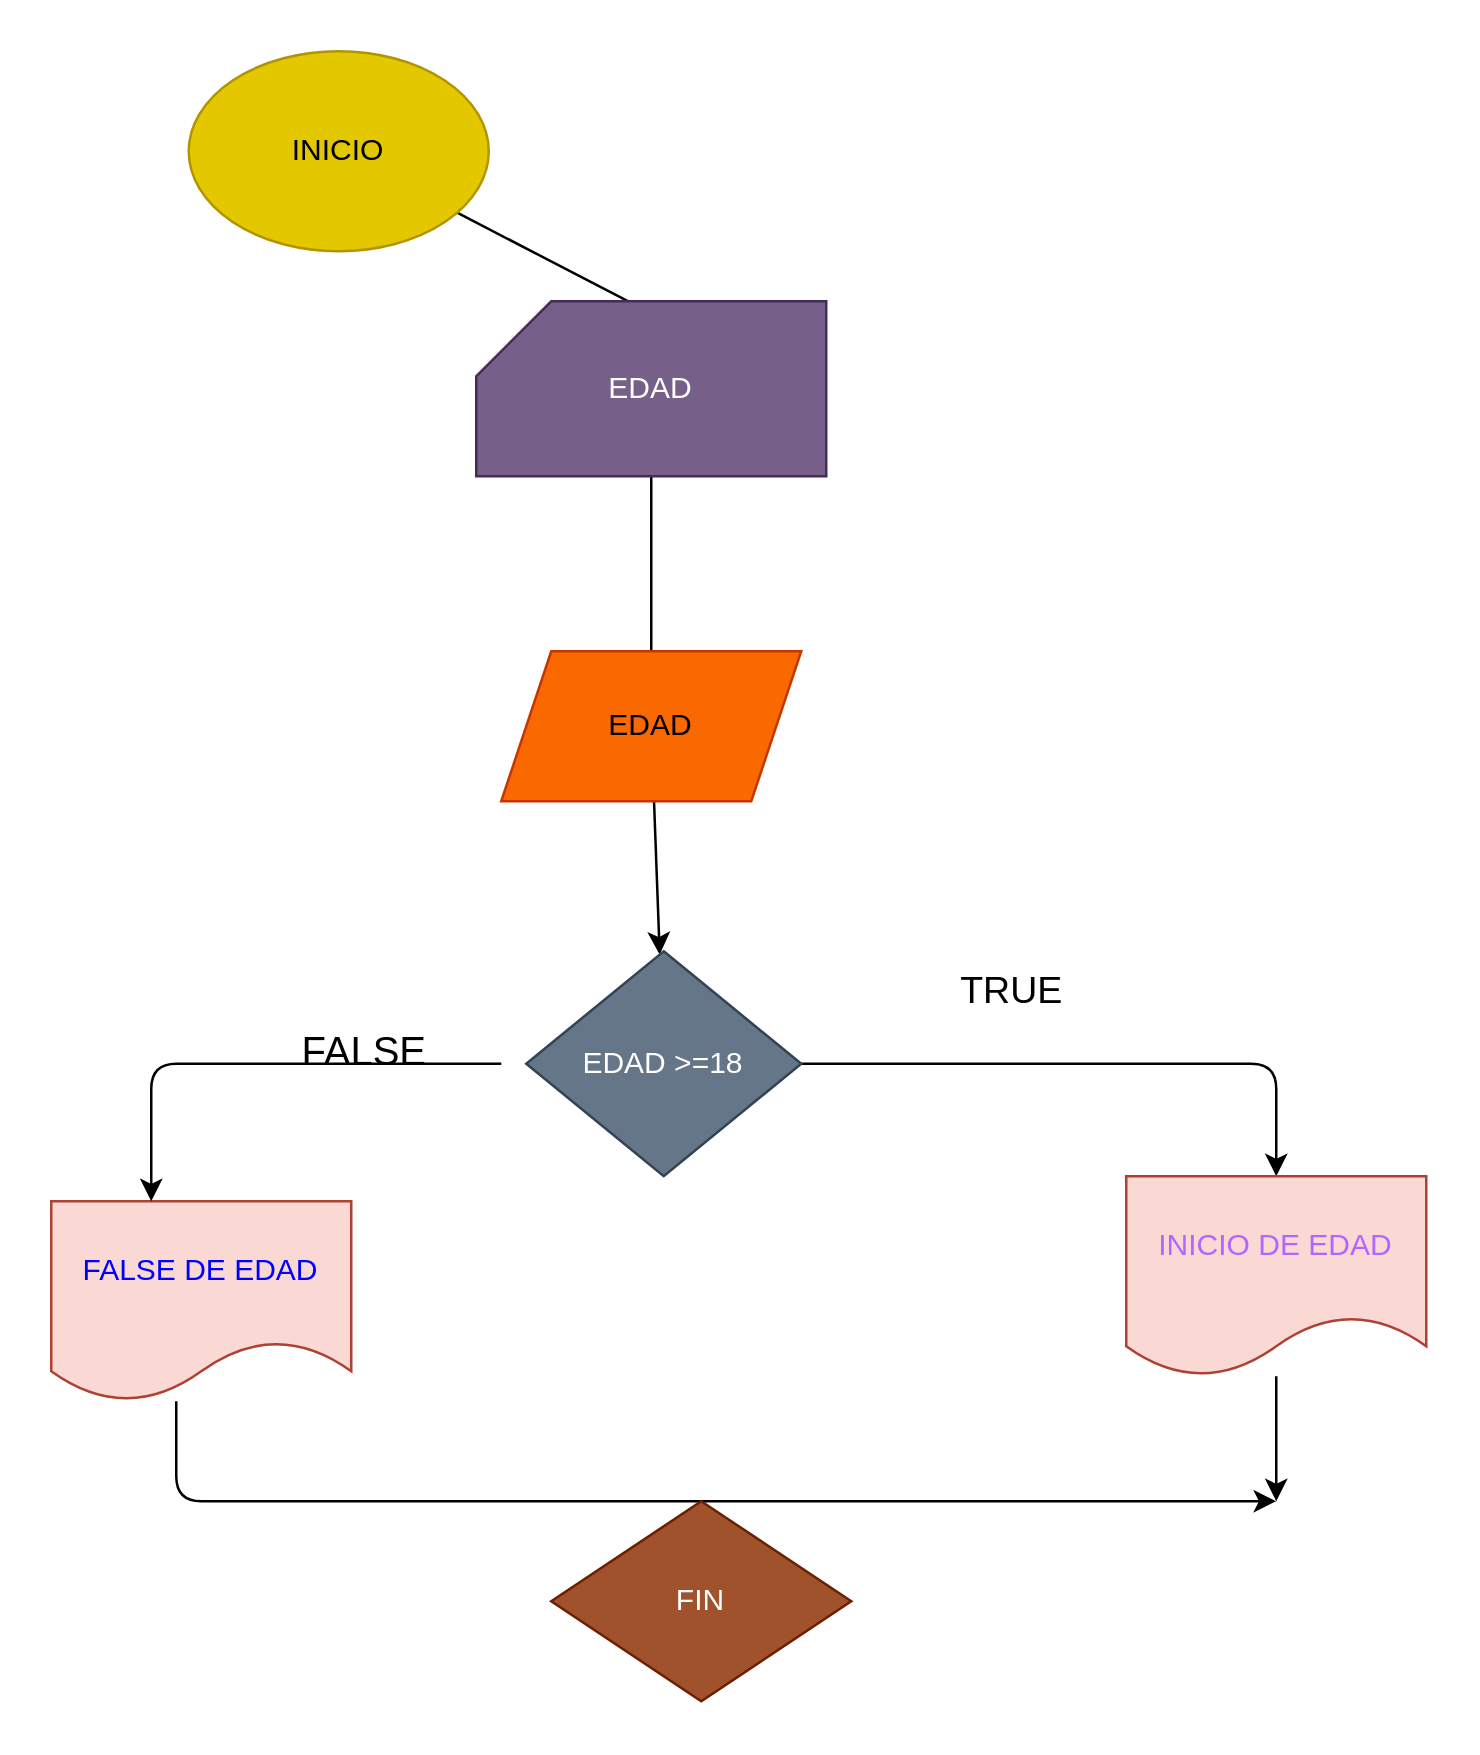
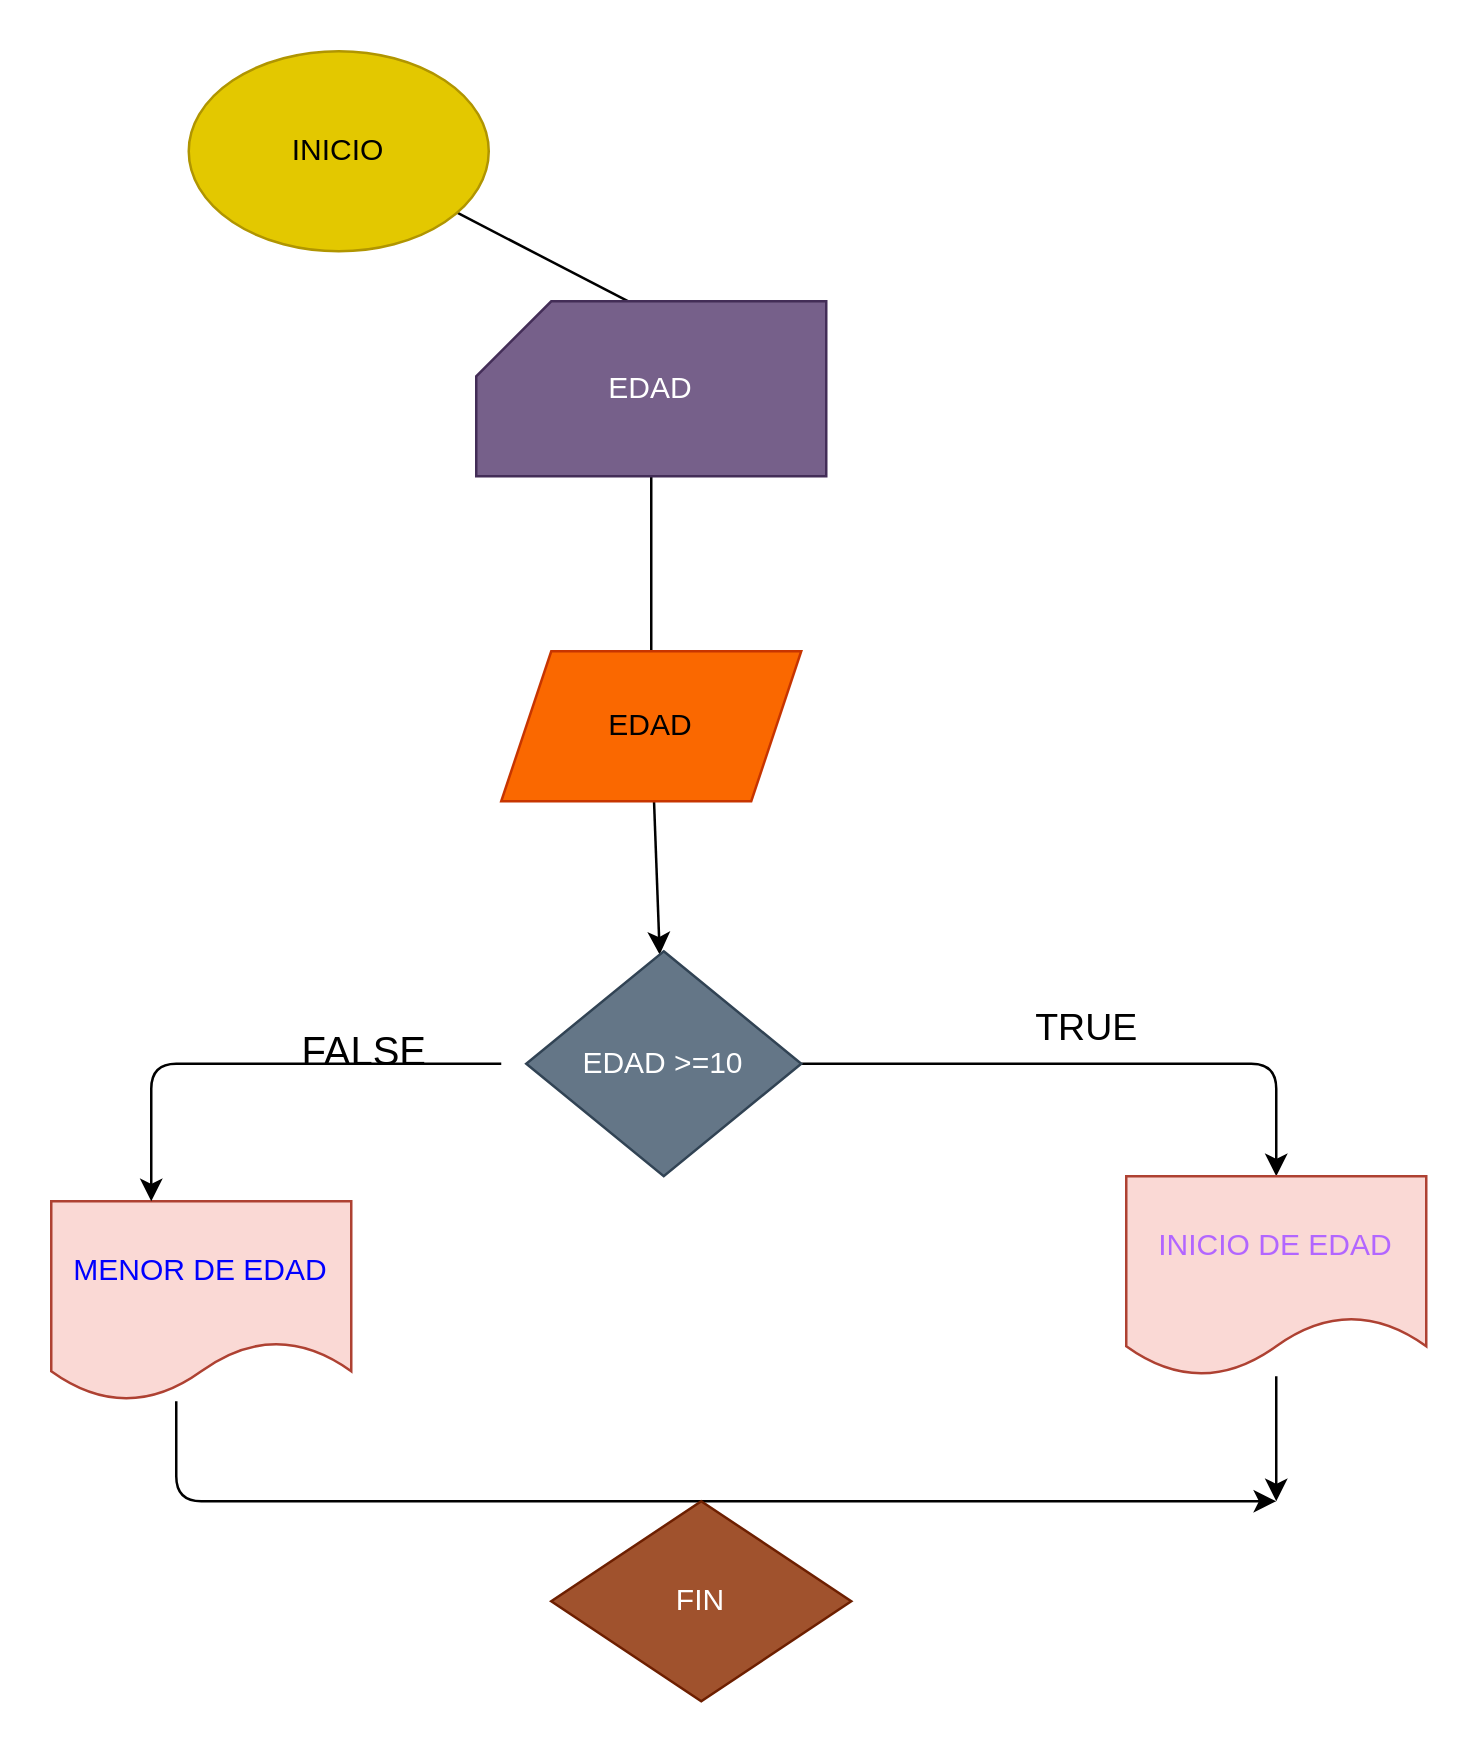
  <mxCell id="0" />
  <mxCell id="1" parent="0" />
  <mxCell id="2" style="edgeStyle=none;html=1;" edge="1" parent="1" source="3"><mxGeometry relative="1" as="geometry"><mxPoint x="270" y="130" as="targetPoint" /></mxGeometry></mxCell>
  <mxCell id="3" value="INICIO" style="ellipse;whiteSpace=wrap;html=1;fillColor=#e3c800;fontColor=#000000;strokeColor=#B09500;" vertex="1" parent="1"><mxGeometry x="75" y="20" width="120" height="80" as="geometry" /></mxCell>
  <mxCell id="4" value="" style="edgeStyle=none;html=1;" edge="1" parent="1" source="5"><mxGeometry relative="1" as="geometry"><mxPoint x="260" y="270" as="targetPoint" /></mxGeometry></mxCell>
  <mxCell id="5" value="EDAD" style="shape=card;whiteSpace=wrap;html=1;fillColor=#76608a;fontColor=#ffffff;strokeColor=#432D57;" vertex="1" parent="1"><mxGeometry x="190" y="120" width="140" height="70" as="geometry" /></mxCell>
  <mxCell id="6" style="edgeStyle=none;html=1;" edge="1" parent="1" source="7" target="9"><mxGeometry relative="1" as="geometry"><mxPoint x="260" y="360" as="targetPoint" /></mxGeometry></mxCell>
  <mxCell id="7" value="EDAD" style="shape=parallelogram;perimeter=parallelogramPerimeter;whiteSpace=wrap;html=1;fixedSize=1;fillColor=#fa6800;fontColor=#000000;strokeColor=#C73500;" vertex="1" parent="1"><mxGeometry x="200" y="260" width="120" height="60" as="geometry" /></mxCell>
  <mxCell id="8" style="edgeStyle=none;html=1;" edge="1" parent="1" source="9" target="11"><mxGeometry relative="1" as="geometry"><mxPoint x="510" y="490" as="targetPoint" /><Array as="points"><mxPoint x="510" y="425" /></Array></mxGeometry></mxCell>
- <mxCell id="9" value="EDAD &amp;gt;=18" style="rhombus;whiteSpace=wrap;html=1;fillColor=#647687;fontColor=#ffffff;strokeColor=#314354;" vertex="1" parent="1"><mxGeometry x="210" y="380" width="110" height="90" as="geometry" /></mxCell>
+ <mxCell id="9" value="EDAD &amp;gt;=10" style="rhombus;whiteSpace=wrap;html=1;fillColor=#647687;fontColor=#ffffff;strokeColor=#314354;" vertex="1" parent="1"><mxGeometry x="210" y="380" width="110" height="90" as="geometry" /></mxCell>
  <mxCell id="10" style="edgeStyle=none;html=1;" edge="1" parent="1" source="11"><mxGeometry relative="1" as="geometry"><mxPoint x="510" y="600" as="targetPoint" /></mxGeometry></mxCell>
  <mxCell id="11" value="&lt;font color=&quot;#b266ff&quot;&gt;INICIO DE EDAD&lt;/font&gt;" style="shape=document;whiteSpace=wrap;html=1;boundedLbl=1;fillColor=#fad9d5;strokeColor=#ae4132;" vertex="1" parent="1"><mxGeometry x="450" y="470" width="120" height="80" as="geometry" /></mxCell>
  <mxCell id="12" style="edgeStyle=none;html=1;" edge="1" parent="1"><mxGeometry relative="1" as="geometry"><mxPoint x="510" y="600" as="targetPoint" /><mxPoint x="70" y="560" as="sourcePoint" /><Array as="points"><mxPoint x="70" y="600" /></Array></mxGeometry></mxCell>
- <mxCell id="13" value="&lt;font color=&quot;#0000ff&quot;&gt;FALSE DE EDAD&lt;/font&gt;" style="shape=document;whiteSpace=wrap;html=1;boundedLbl=1;fillColor=#fad9d5;strokeColor=#ae4132;" vertex="1" parent="1"><mxGeometry y="480" width="120" height="80" as="geometry" x="20" /></mxCell>
+ <mxCell id="13" value="&lt;font color=&quot;#0000ff&quot;&gt;MENOR DE EDAD&lt;/font&gt;" style="shape=document;whiteSpace=wrap;html=1;boundedLbl=1;fillColor=#fad9d5;strokeColor=#ae4132;" vertex="1" parent="1"><mxGeometry y="480" width="120" height="80" as="geometry" x="20" /></mxCell>
  <mxCell id="14" style="edgeStyle=none;html=1;" edge="1" parent="1"><mxGeometry relative="1" as="geometry"><mxPoint x="60" y="480" as="targetPoint" /><mxPoint x="200" y="425" as="sourcePoint" /><Array as="points"><mxPoint x="60" y="425" /></Array></mxGeometry></mxCell>
  <mxCell id="15" value="FIN" style="rhombus;whiteSpace=wrap;html=1;fillColor=#a0522d;strokeColor=#6D1F00;fontColor=#ffffff;" vertex="1" parent="1"><mxGeometry x="220" y="600" width="120" height="80" as="geometry" /></mxCell>
  <mxCell id="16" value="&lt;font style=&quot;font-size: 16px&quot;&gt;FALSE&lt;/font&gt;" style="text;html=1;align=center;verticalAlign=middle;resizable=0;points=[];autosize=1;strokeColor=none;fillColor=none;fontColor=#000000;" vertex="1" parent="1"><mxGeometry x="110" y="410" width="70" height="20" as="geometry" /></mxCell>
- <mxCell id="17" value="&lt;font style=&quot;font-size: 15px&quot;&gt;TRUE&lt;/font&gt;" style="text;html=1;align=center;verticalAlign=middle;resizable=0;points=[];autosize=1;strokeColor=none;fillColor=none;fontColor=#000000;" vertex="1" parent="1"><mxGeometry x="374" y="385" width="60" height="20" as="geometry" /></mxCell>
+ <mxCell id="17" value="&lt;font style=&quot;font-size: 15px&quot;&gt;TRUE&lt;/font&gt;" style="text;html=1;align=center;verticalAlign=middle;resizable=0;points=[];autosize=1;strokeColor=none;fillColor=none;fontColor=#000000;" vertex="1" parent="1"><mxGeometry x="404" y="400" width="60" height="20" as="geometry" /></mxCell>
